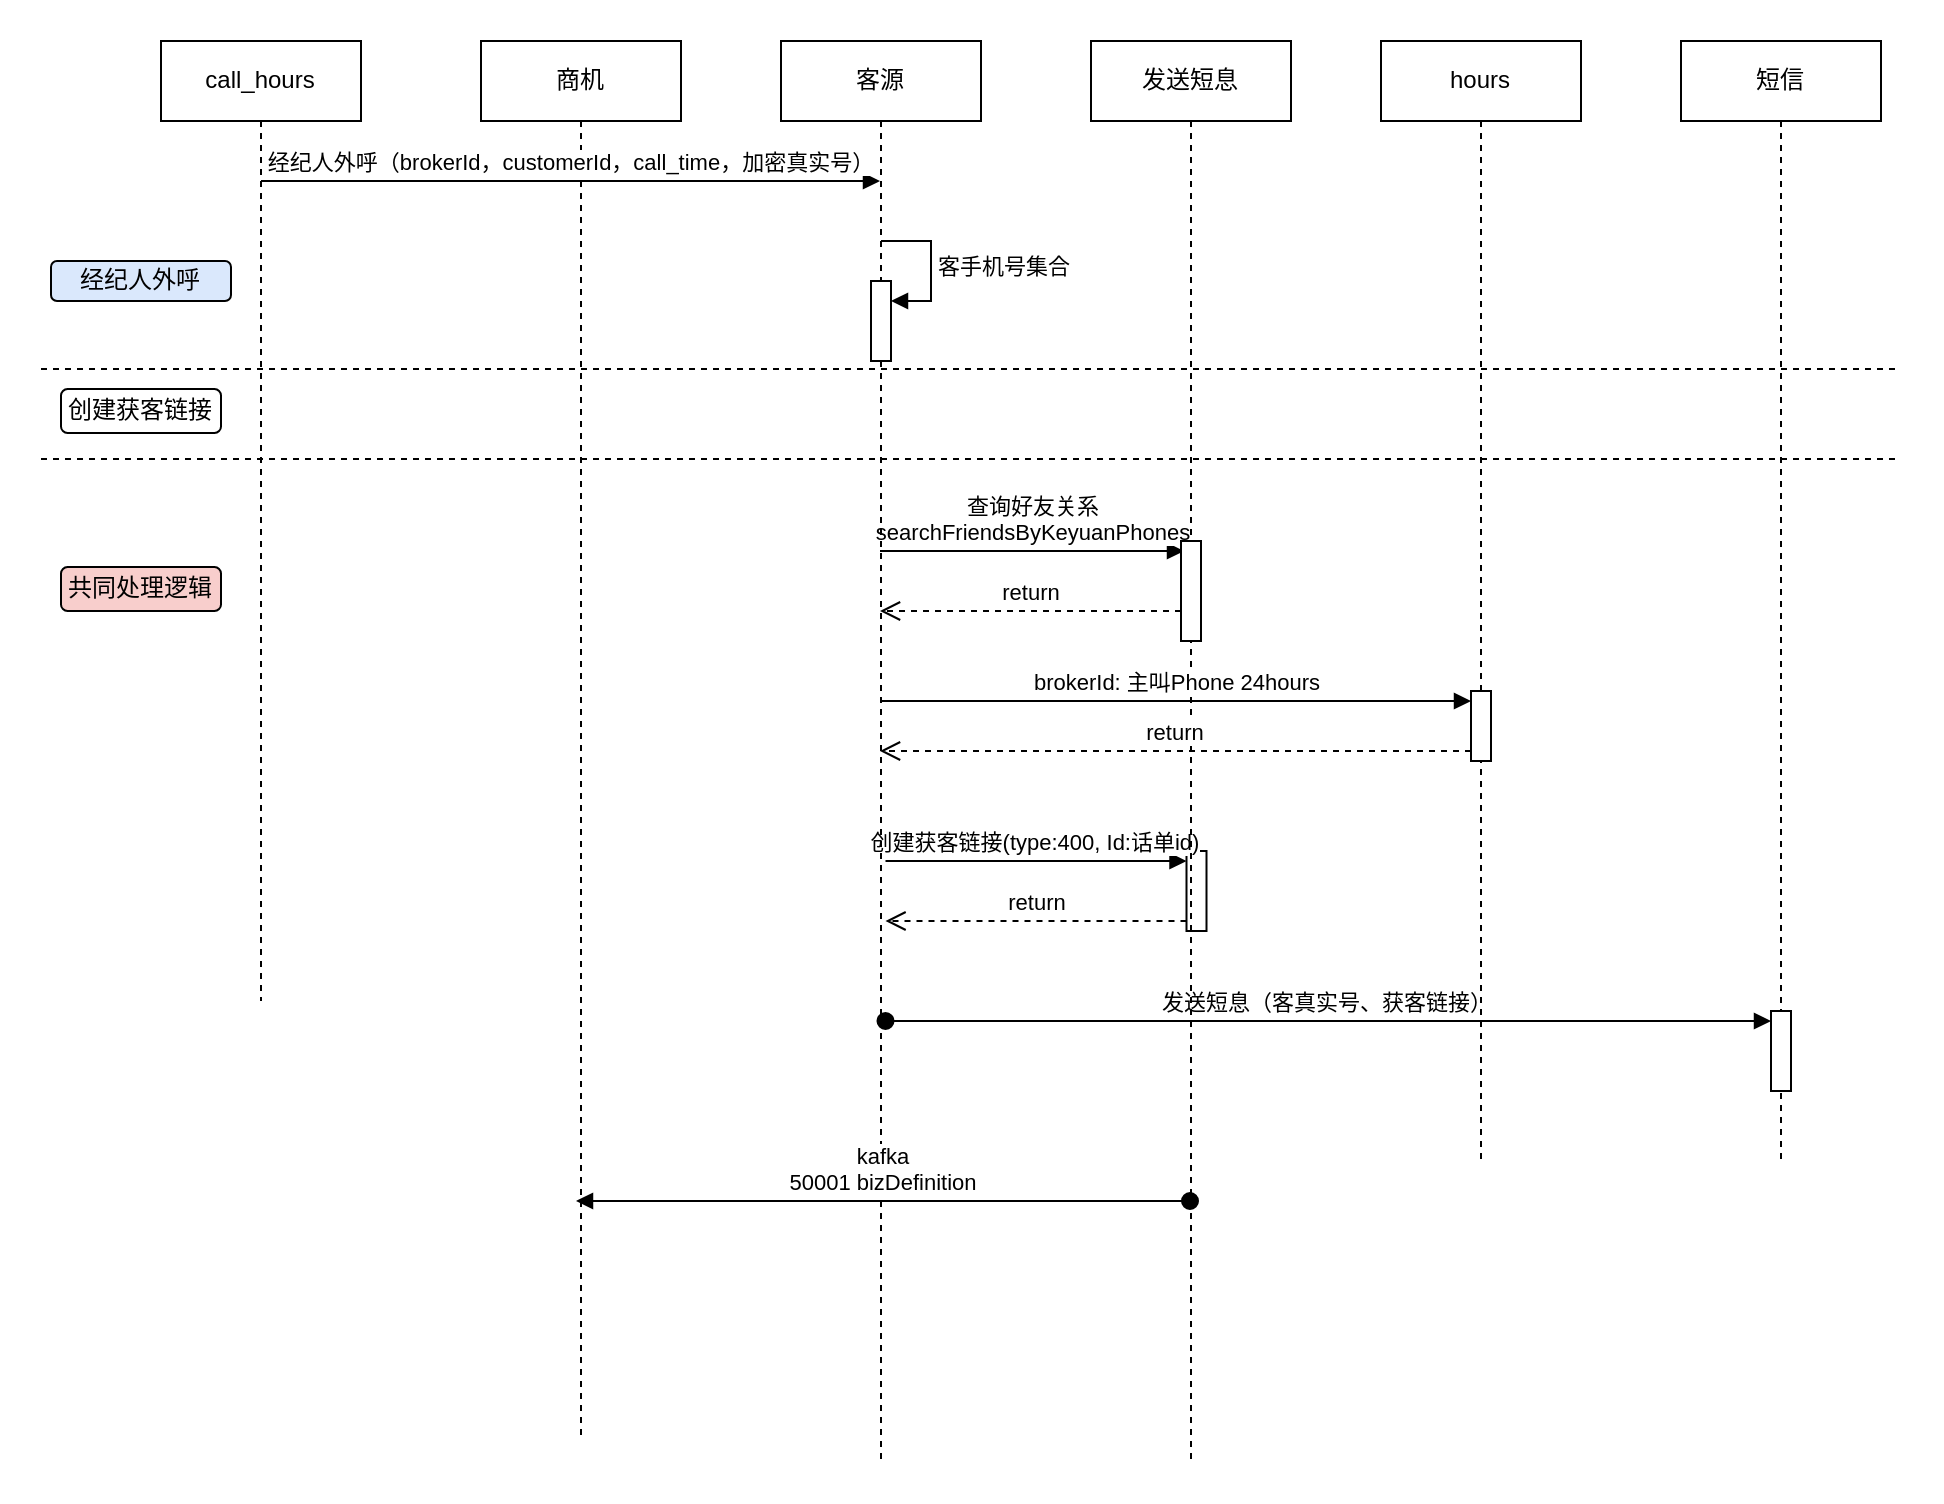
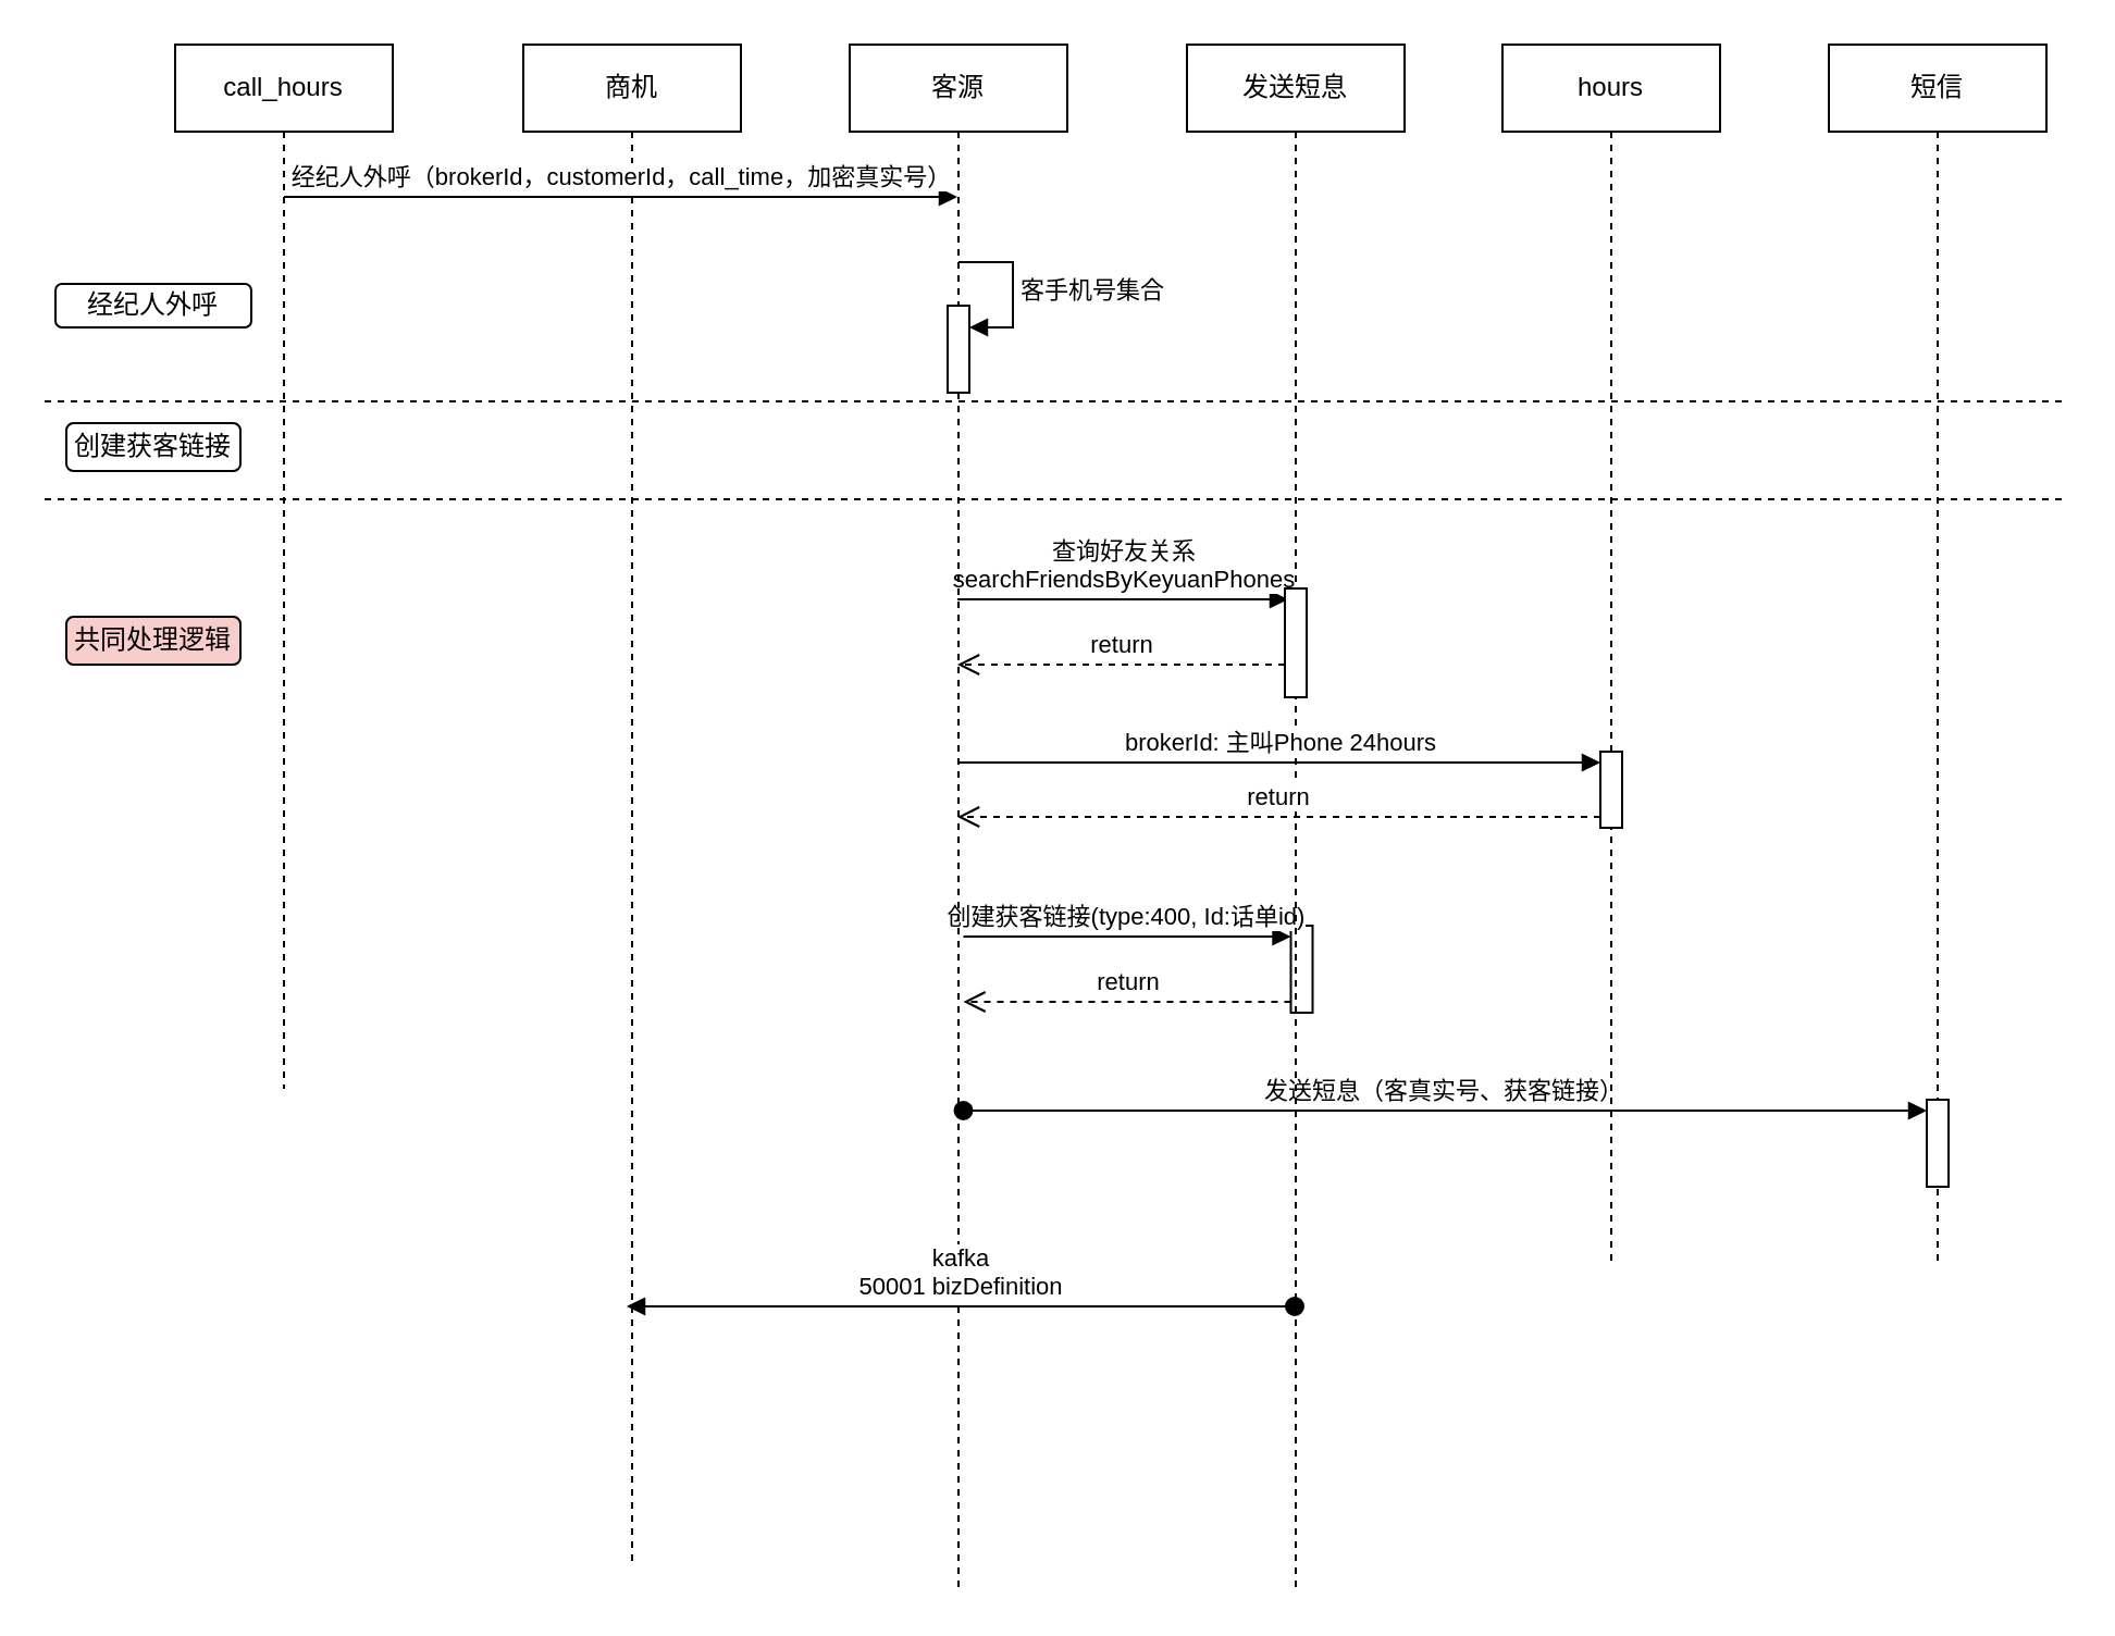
  <mxCell id="0" />
  <mxCell id="1" parent="0" />
  <mxCell id="2" value="查询好友关系&lt;div&gt;searchFriendsByKeyuanPhones&lt;/div&gt;" style="html=1;verticalAlign=bottom;endArrow=block;curved=0;rounded=0;" edge="1" parent="1" source="10"><mxGeometry width="80" relative="1" as="geometry"><mxPoint x="447" y="275" as="sourcePoint" /><mxPoint x="591.5" y="275" as="targetPoint" /></mxGeometry></mxCell>
  <mxCell id="3" value="return" style="html=1;verticalAlign=bottom;endArrow=open;dashed=1;endSize=8;edgeStyle=elbowEdgeStyle;elbow=vertical;curved=0;rounded=0;" edge="1" parent="1" target="10"><mxGeometry relative="1" as="geometry"><mxPoint x="450" y="305" as="targetPoint" /><Array as="points"><mxPoint x="545" y="305" /></Array><mxPoint x="590" y="305" as="sourcePoint" /></mxGeometry></mxCell>
  <mxCell id="4" value="" style="html=1;points=[];perimeter=orthogonalPerimeter;outlineConnect=0;targetShapes=umlLifeline;portConstraint=eastwest;newEdgeStyle={&quot;edgeStyle&quot;:&quot;elbowEdgeStyle&quot;,&quot;elbow&quot;:&quot;vertical&quot;,&quot;curved&quot;:0,&quot;rounded&quot;:0};" vertex="1" parent="1"><mxGeometry x="600" y="255" height="50" as="geometry" /></mxCell>
  <mxCell id="5" value="" style="html=1;points=[[0,0,0,0,5],[0,1,0,0,-5],[1,0,0,0,5],[1,1,0,0,-5]];perimeter=orthogonalPerimeter;outlineConnect=0;targetShapes=umlLifeline;portConstraint=eastwest;newEdgeStyle={&quot;curved&quot;:0,&quot;rounded&quot;:0};" vertex="1" parent="1"><mxGeometry x="592.75" y="425" width="10" height="40" as="geometry" /></mxCell>
  <mxCell id="6" value="&lt;div&gt;创建获客链接(type:400, Id:话单id)&lt;/div&gt;" style="html=1;verticalAlign=bottom;endArrow=block;curved=0;rounded=0;entryX=0;entryY=0;entryDx=0;entryDy=5;" edge="1" target="5" parent="1"><mxGeometry x="-0.003" relative="1" as="geometry"><mxPoint x="442.25" y="430" as="sourcePoint" /><mxPoint as="offset" /></mxGeometry></mxCell>
  <mxCell id="7" value="return" style="html=1;verticalAlign=bottom;endArrow=open;dashed=1;endSize=8;curved=0;rounded=0;exitX=0;exitY=1;exitDx=0;exitDy=-5;" edge="1" source="5" parent="1"><mxGeometry relative="1" as="geometry"><mxPoint x="442.25" y="460" as="targetPoint" /></mxGeometry></mxCell>
  <mxCell id="8" value="发送短息（客真实号、获客链接）" style="html=1;verticalAlign=bottom;startArrow=oval;endArrow=block;startSize=8;curved=0;rounded=0;entryX=0;entryY=0;entryDx=0;entryDy=5;" edge="1" target="16" parent="1"><mxGeometry relative="1" as="geometry"><mxPoint x="442.25" y="510" as="sourcePoint" /></mxGeometry></mxCell>
  <mxCell id="9" value="商机" style="shape=umlLifeline;perimeter=lifelinePerimeter;whiteSpace=wrap;html=1;container=0;dropTarget=0;collapsible=0;recursiveResize=0;outlineConnect=0;portConstraint=eastwest;newEdgeStyle={&quot;edgeStyle&quot;:&quot;elbowEdgeStyle&quot;,&quot;elbow&quot;:&quot;vertical&quot;,&quot;curved&quot;:0,&quot;rounded&quot;:0};" parent="1" vertex="1"><mxGeometry x="240" y="20" width="100" height="700" as="geometry" /></mxCell>
  <mxCell id="10" value="客源" style="shape=umlLifeline;perimeter=lifelinePerimeter;whiteSpace=wrap;html=1;container=0;dropTarget=0;collapsible=0;recursiveResize=0;outlineConnect=0;portConstraint=eastwest;newEdgeStyle={&quot;edgeStyle&quot;:&quot;elbowEdgeStyle&quot;,&quot;elbow&quot;:&quot;vertical&quot;,&quot;curved&quot;:0,&quot;rounded&quot;:0};" parent="1" vertex="1"><mxGeometry x="390" y="20" width="100" height="710" as="geometry" /></mxCell>
  <mxCell id="11" value="" style="html=1;points=[[0,0,0,0,5],[0,1,0,0,-5],[1,0,0,0,5],[1,1,0,0,-5]];perimeter=orthogonalPerimeter;outlineConnect=0;targetShapes=umlLifeline;portConstraint=eastwest;newEdgeStyle={&quot;curved&quot;:0,&quot;rounded&quot;:0};" vertex="1" parent="10"><mxGeometry x="45" y="120" width="10" height="40" as="geometry" /></mxCell>
  <mxCell id="12" value="客手机号集合" style="html=1;align=left;spacingLeft=2;endArrow=block;rounded=0;edgeStyle=orthogonalEdgeStyle;curved=0;rounded=0;" edge="1" target="11" parent="10"><mxGeometry relative="1" as="geometry"><mxPoint x="50" y="100" as="sourcePoint" /><Array as="points"><mxPoint x="75" y="130" /></Array></mxGeometry></mxCell>
  <mxCell id="13" value="发送短息" style="shape=umlLifeline;perimeter=lifelinePerimeter;whiteSpace=wrap;html=1;container=0;dropTarget=0;collapsible=0;recursiveResize=0;outlineConnect=0;portConstraint=eastwest;newEdgeStyle={&quot;edgeStyle&quot;:&quot;elbowEdgeStyle&quot;,&quot;elbow&quot;:&quot;vertical&quot;,&quot;curved&quot;:0,&quot;rounded&quot;:0};" vertex="1" parent="1"><mxGeometry x="545" y="20" width="100" height="710" as="geometry" /></mxCell>
  <mxCell id="14" value="" style="html=1;points=[];perimeter=orthogonalPerimeter;outlineConnect=0;targetShapes=umlLifeline;portConstraint=eastwest;newEdgeStyle={&quot;edgeStyle&quot;:&quot;elbowEdgeStyle&quot;,&quot;elbow&quot;:&quot;vertical&quot;,&quot;curved&quot;:0,&quot;rounded&quot;:0};" vertex="1" parent="13"><mxGeometry x="45" y="250" width="10" height="50" as="geometry" /></mxCell>
  <mxCell id="15" value="短信" style="shape=umlLifeline;perimeter=lifelinePerimeter;whiteSpace=wrap;html=1;container=0;dropTarget=0;collapsible=0;recursiveResize=0;outlineConnect=0;portConstraint=eastwest;newEdgeStyle={&quot;edgeStyle&quot;:&quot;elbowEdgeStyle&quot;,&quot;elbow&quot;:&quot;vertical&quot;,&quot;curved&quot;:0,&quot;rounded&quot;:0};" vertex="1" parent="1"><mxGeometry x="840" y="20" width="100" height="560" as="geometry" /></mxCell>
  <mxCell id="16" value="" style="html=1;points=[[0,0,0,0,5],[0,1,0,0,-5],[1,0,0,0,5],[1,1,0,0,-5]];perimeter=orthogonalPerimeter;outlineConnect=0;targetShapes=umlLifeline;portConstraint=eastwest;newEdgeStyle={&quot;curved&quot;:0,&quot;rounded&quot;:0};" vertex="1" parent="15"><mxGeometry x="45" y="485" width="10" height="40" as="geometry" /></mxCell>
  <mxCell id="17" value="hours" style="shape=umlLifeline;whiteSpace=wrap;html=1;container=0;dropTarget=0;collapsible=0;recursiveResize=0;outlineConnect=0;portConstraint=eastwest;newEdgeStyle={&quot;curved&quot;:0,&quot;rounded&quot;:0};points=[[0,0,0,0,5],[0,1,0,0,-5],[1,0,0,0,5],[1,1,0,0,-5]];perimeter=rectanglePerimeter;targetShapes=umlLifeline;participant=label;" vertex="1" parent="1"><mxGeometry x="690" y="20" width="100" height="560" as="geometry" /></mxCell>
  <mxCell id="18" value="" style="html=1;points=[[0,0,0,0,5],[0,1,0,0,-5],[1,0,0,0,5],[1,1,0,0,-5]];perimeter=orthogonalPerimeter;outlineConnect=0;targetShapes=umlLifeline;portConstraint=eastwest;newEdgeStyle={&quot;curved&quot;:0,&quot;rounded&quot;:0};" vertex="1" parent="17"><mxGeometry x="45" y="325" width="10" height="35" as="geometry" /></mxCell>
  <mxCell id="19" value="return" style="html=1;verticalAlign=bottom;endArrow=open;dashed=1;endSize=8;curved=0;rounded=0;exitX=0;exitY=1;exitDx=0;exitDy=-5;" edge="1" source="18" parent="1" target="10"><mxGeometry relative="1" as="geometry"><mxPoint x="439.5" y="370" as="targetPoint" /></mxGeometry></mxCell>
  <mxCell id="20" value="brokerId: 主叫Phone 24hours" style="html=1;verticalAlign=bottom;endArrow=block;curved=0;rounded=0;entryX=0;entryY=0;entryDx=0;entryDy=5;" edge="1" target="18" parent="1"><mxGeometry relative="1" as="geometry"><mxPoint x="439.5" y="350" as="sourcePoint" /></mxGeometry></mxCell>
  <mxCell id="21" value="call_hours" style="shape=umlLifeline;perimeter=lifelinePerimeter;whiteSpace=wrap;html=1;container=0;dropTarget=0;collapsible=0;recursiveResize=0;outlineConnect=0;portConstraint=eastwest;newEdgeStyle={&quot;edgeStyle&quot;:&quot;elbowEdgeStyle&quot;,&quot;elbow&quot;:&quot;vertical&quot;,&quot;curved&quot;:0,&quot;rounded&quot;:0};" vertex="1" parent="1"><mxGeometry x="80" y="20" width="100" height="480" as="geometry" /></mxCell>
  <mxCell id="22" value="经纪人外呼（brokerId，customerId，call_time，加密真实号）" style="html=1;verticalAlign=bottom;endArrow=block;edgeStyle=elbowEdgeStyle;elbow=horizontal;curved=0;rounded=0;" edge="1" parent="1" target="10"><mxGeometry x="0.002" relative="1" as="geometry"><mxPoint x="130" y="90" as="sourcePoint" /><Array as="points"><mxPoint x="215" y="90" /></Array><mxPoint x="300" y="90" as="targetPoint" /><mxPoint as="offset" /></mxGeometry></mxCell>
  <mxCell id="23" value="" style="line;strokeWidth=1;fillColor=none;align=left;verticalAlign=middle;spacingTop=-1;spacingLeft=3;spacingRight=3;rotatable=0;labelPosition=right;points=[];portConstraint=eastwest;strokeColor=inherit;dashed=1;" vertex="1" parent="1"><mxGeometry x="20" y="225" width="930" height="8" as="geometry" /></mxCell>
  <mxCell id="24" value="" style="line;strokeWidth=1;fillColor=none;align=left;verticalAlign=middle;spacingTop=-1;spacingLeft=3;spacingRight=3;rotatable=0;labelPosition=right;points=[];portConstraint=eastwest;strokeColor=inherit;dashed=1;" vertex="1" parent="1"><mxGeometry x="20" y="180" width="930" height="8" as="geometry" /></mxCell>
- <mxCell id="25" value="经纪人外呼" style="rounded=1;whiteSpace=wrap;html=1;fillColor=#dae8fc;" vertex="1" parent="1"><mxGeometry x="25" y="130" width="90" height="20" as="geometry" /></mxCell>
+ <mxCell id="25" value="经纪人外呼" style="rounded=1;whiteSpace=wrap;html=1;" vertex="1" parent="1"><mxGeometry x="25" y="130" width="90" height="20" as="geometry" /></mxCell>
  <mxCell id="26" value="创建获客链接" style="rounded=1;whiteSpace=wrap;html=1;" vertex="1" parent="1"><mxGeometry x="30" y="194" width="80" height="22" as="geometry" /></mxCell>
  <mxCell id="27" value="共同处理逻辑" style="rounded=1;whiteSpace=wrap;html=1;fillColor=#f8cecc;" vertex="1" parent="1"><mxGeometry x="30" y="283" width="80" height="22" as="geometry" /></mxCell>
  <mxCell id="28" value="&lt;div&gt;kafka&lt;/div&gt;50001 bizDefinition" style="html=1;verticalAlign=bottom;startArrow=oval;endArrow=block;startSize=8;curved=0;rounded=0;" edge="1" parent="1" source="13"><mxGeometry relative="1" as="geometry"><mxPoint x="592.5" y="600" as="sourcePoint" /><mxPoint x="287.5" y="600" as="targetPoint" /></mxGeometry></mxCell>
